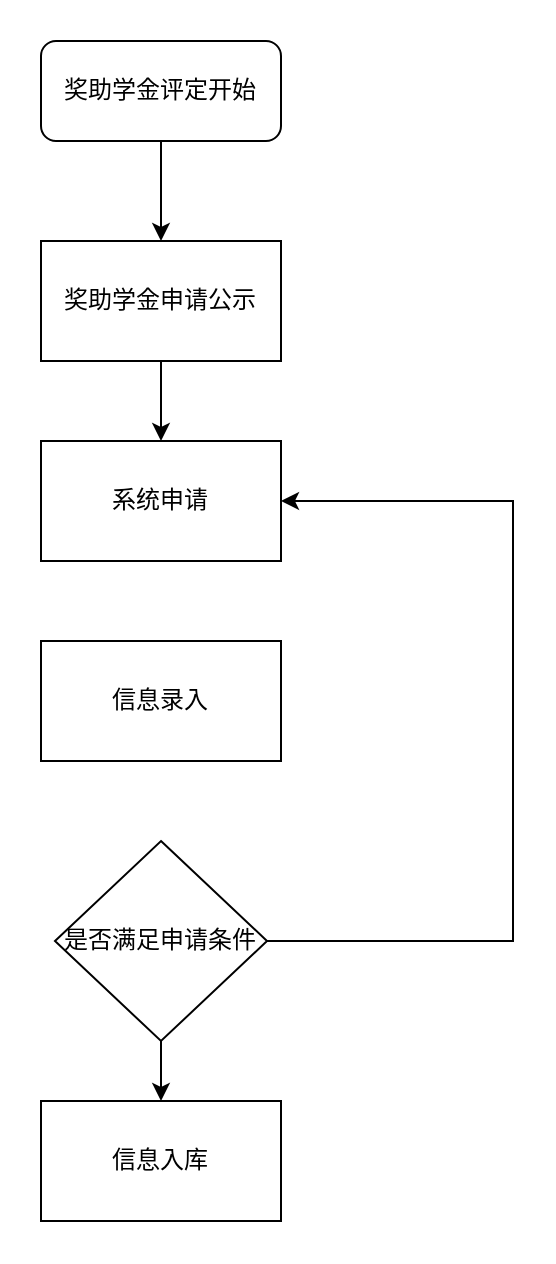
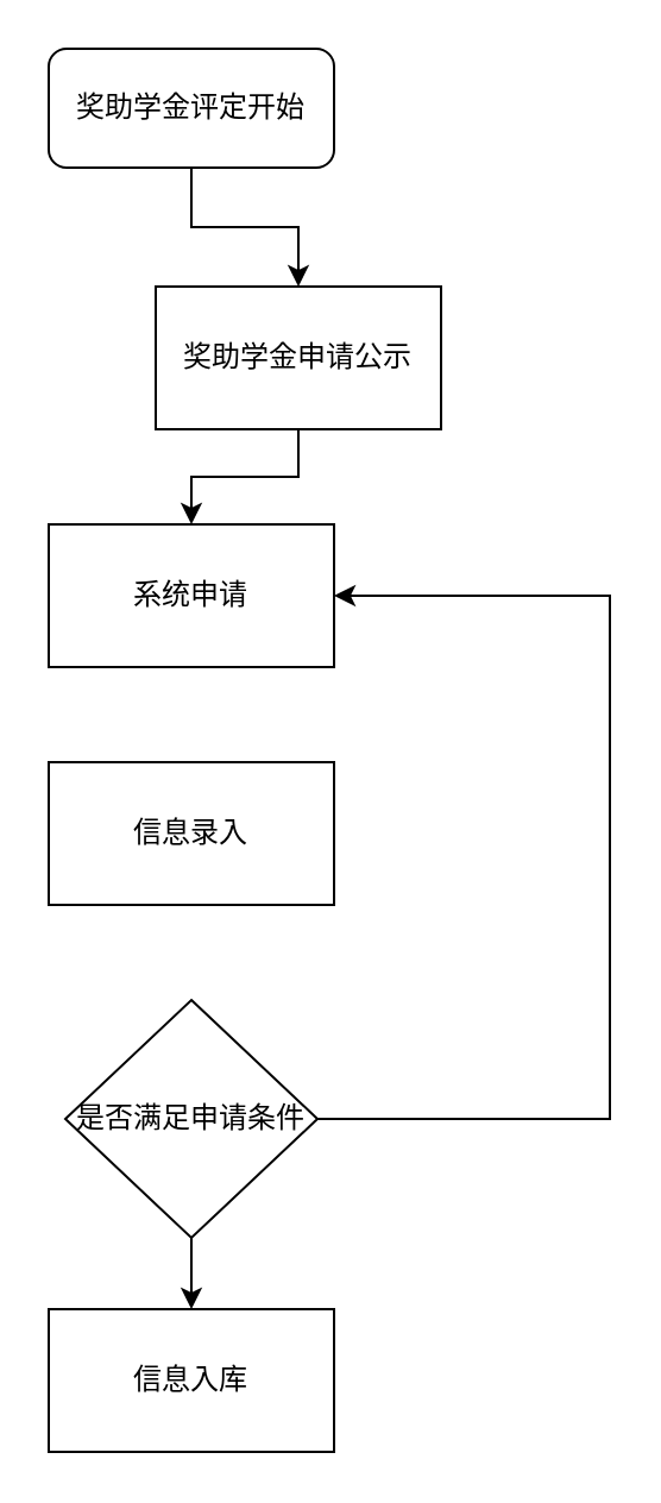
  <mxCell id="0" />
  <mxCell id="1" parent="0" />
  <mxCell id="2" style="edgeStyle=orthogonalEdgeStyle;rounded=0;orthogonalLoop=1;jettySize=auto;html=1;exitX=0.5;exitY=1;exitDx=0;exitDy=0;" edge="1" parent="1" source="3" target="5"><mxGeometry relative="1" as="geometry" /></mxCell>
  <mxCell id="3" value="奖助学金评定开始" style="rounded=1;whiteSpace=wrap;html=1;" vertex="1" parent="1"><mxGeometry x="20" y="20" width="120" height="50" as="geometry" /></mxCell>
  <mxCell id="4" style="edgeStyle=orthogonalEdgeStyle;rounded=0;orthogonalLoop=1;jettySize=auto;html=1;exitX=0.5;exitY=1;exitDx=0;exitDy=0;" edge="1" parent="1" source="5" target="6"><mxGeometry relative="1" as="geometry" /></mxCell>
- <mxCell id="5" value="奖助学金申请公示" style="rounded=0;whiteSpace=wrap;html=1;" vertex="1" parent="1"><mxGeometry x="20" y="120" width="120" height="60" as="geometry" /></mxCell>
+ <mxCell id="5" value="奖助学金申请公示" style="rounded=0;whiteSpace=wrap;html=1;" vertex="1" parent="1"><mxGeometry x="65" y="120" width="120" height="60" as="geometry" /></mxCell>
  <mxCell id="6" value="系统申请" style="rounded=0;whiteSpace=wrap;html=1;" vertex="1" parent="1"><mxGeometry x="20" y="220" width="120" height="60" as="geometry" /></mxCell>
  <mxCell id="7" value="信息录入" style="rounded=0;whiteSpace=wrap;html=1;" vertex="1" parent="1"><mxGeometry x="20" y="320" width="120" height="60" as="geometry" /></mxCell>
  <mxCell id="8" style="edgeStyle=orthogonalEdgeStyle;rounded=0;orthogonalLoop=1;jettySize=auto;html=1;" edge="1" parent="1" source="10" target="11"><mxGeometry relative="1" as="geometry" /></mxCell>
  <mxCell id="9" style="edgeStyle=orthogonalEdgeStyle;rounded=0;orthogonalLoop=1;jettySize=auto;html=1;exitX=1;exitY=0.5;exitDx=0;exitDy=0;entryX=1;entryY=0.5;entryDx=0;entryDy=0;" edge="1" parent="1" source="10" target="6"><mxGeometry relative="1" as="geometry"><Array as="points"><mxPoint x="256" y="470" /><mxPoint x="256" y="250" /></Array></mxGeometry></mxCell>
  <mxCell id="10" value="是否满足申请条件" style="rhombus;whiteSpace=wrap;html=1;" vertex="1" parent="1"><mxGeometry x="27" y="420" width="106" height="100" as="geometry" /></mxCell>
  <mxCell id="11" value="信息入库" style="rounded=0;whiteSpace=wrap;html=1;" vertex="1" parent="1"><mxGeometry x="20" y="550" width="120" height="60" as="geometry" /></mxCell>
